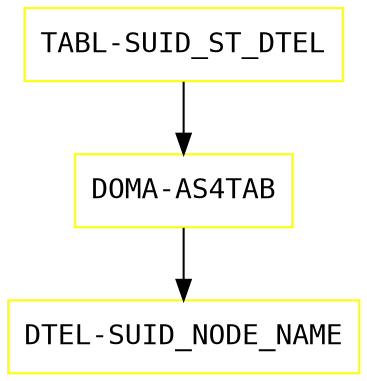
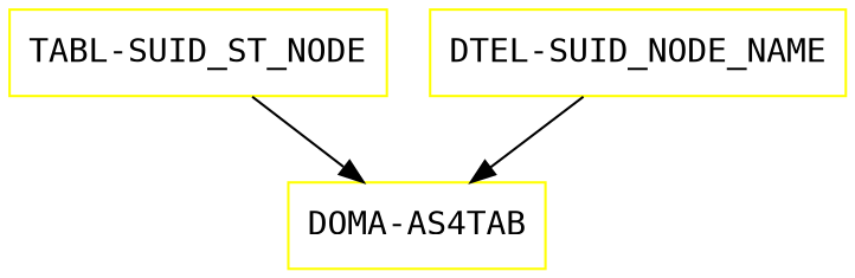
  digraph {
    fontname="DejaVu Sans Mono"
    node [color=yellow fontname="DejaVu Sans Mono" shape=box]
    edge [fontname="DejaVu Sans Mono"]
-   "TABL-SUID_ST_NODE" [label="TABL-SUID_ST_DTEL"]
+   "TABL-SUID_ST_NODE"
    "DOMA-AS4TAB"
    "DTEL-SUID_NODE_NAME"
    "TABL-SUID_ST_NODE" -> "DOMA-AS4TAB"
-   "DOMA-AS4TAB" -> "DTEL-SUID_NODE_NAME"
+   "DTEL-SUID_NODE_NAME" -> "DOMA-AS4TAB"
  }
